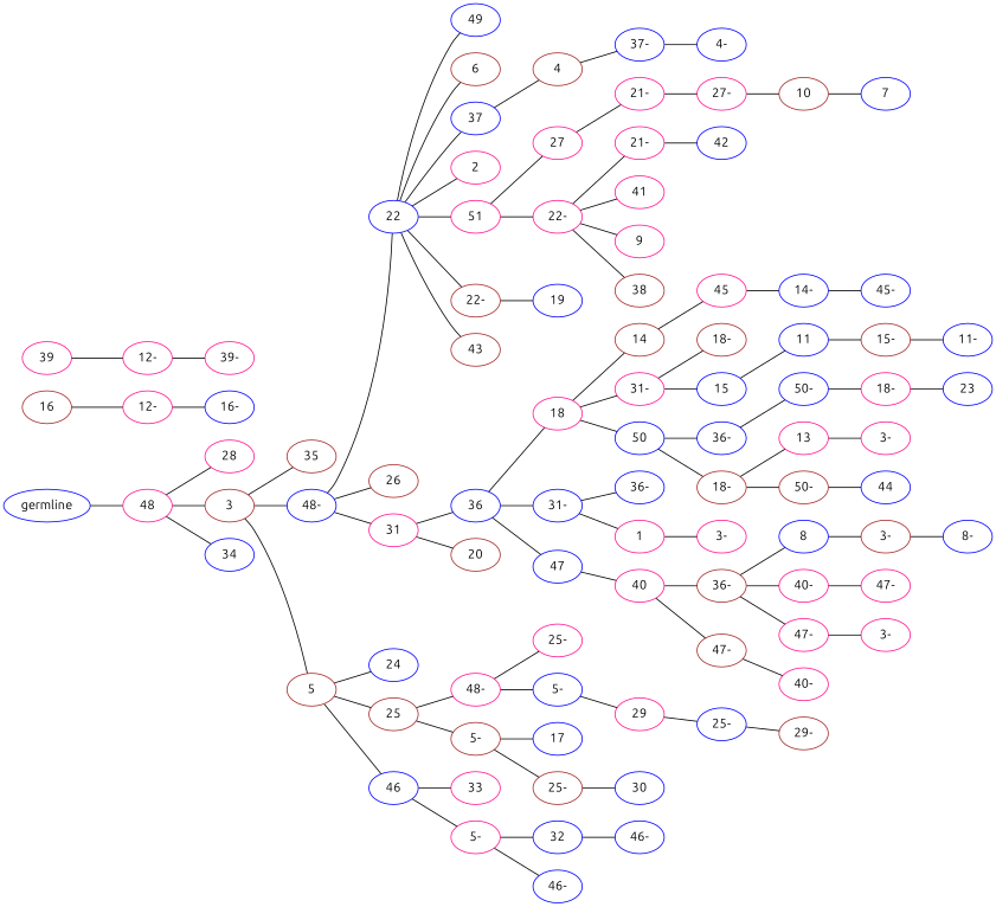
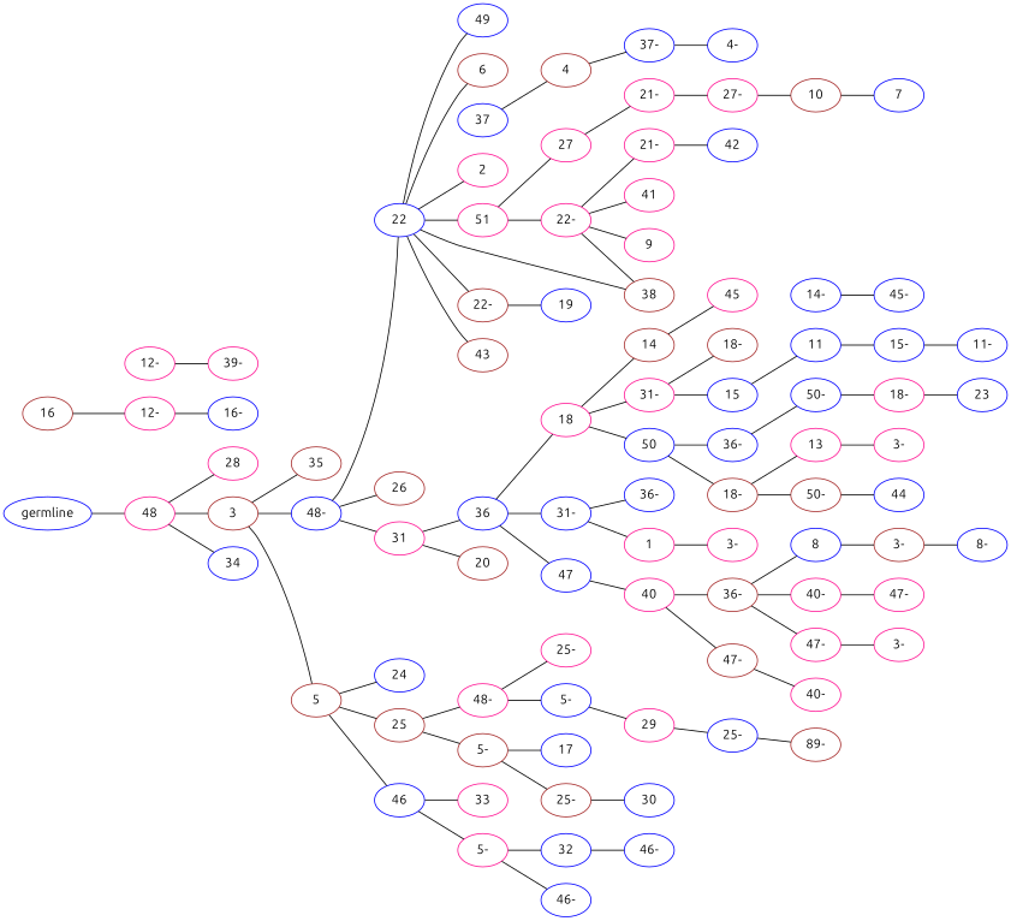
  graph {
    fontname=Ubuntu
    rankdir=LR
    node [color=blue fontname=Ubuntu]
    edge [fontname=Ubuntu]
    n1 [label=germline]
    n2 [color=deeppink label=48]
    n3 [color=deeppink label=28]
    n4 [color=brown label=3]
    n5 [label=34]
    n6 [color=brown label=35]
    n7 [label="48-"]
    n8 [color=brown label=5]
    n9 [label=22]
    n10 [color=brown label=26]
    n11 [color=deeppink label=31]
    n12 [label=24]
    n13 [color=brown label=25]
    n14 [label=46]
    n15 [label=37]
    n16 [color=deeppink label=2]
    n17 [color=deeppink label=51]
    n18 [color=brown label="22-"]
    n19 [color=brown label=43]
    n20 [label=49]
    n21 [color=brown label=6]
    n22 [label=36]
    n23 [color=brown label=20]
    n24 [color=brown label=4]
    n25 [color=deeppink label="22-"]
    n26 [color=deeppink label=27]
    n27 [label=19]
    n28 [label="37-"]
    n29 [label="4-"]
    n30 [color=deeppink label="21-"]
    n31 [color=brown label=38]
    n32 [color=deeppink label=41]
    n33 [color=deeppink label=9]
    n34 [color=deeppink label="21-"]
    n35 [label=42]
    n36 [color=deeppink label="27-"]
    n37 [color=brown label=10]
    n38 [label=7]
    n39 [color=deeppink label=18]
    n40 [label="31-"]
    n41 [label=47]
    n42 [color=brown label=14]
    n43 [color=deeppink label="31-"]
    n44 [label=50]
    n45 [color=deeppink label=1]
    n46 [label="36-"]
    n47 [color=deeppink label=40]
    n48 [color=brown label=16]
    n49 [color=deeppink label="12-"]
-   n50 [color=deeppink label=39]
    n51 [color=deeppink label="12-"]
    n52 [label="16-"]
    n53 [color=deeppink label="39-"]
    n54 [color=deeppink label=45]
    n55 [label=15]
    n56 [color=brown label="18-"]
    n57 [color=brown label="18-"]
    n58 [label="36-"]
    n59 [label="14-"]
    n60 [label="45-"]
    n61 [label=11]
-   n62 [color=brown label="15-"]
+   n62 [label="15-"]
    n63 [label="11-"]
    n64 [color=deeppink label=13]
    n65 [color=brown label="50-"]
    n66 [label="50-"]
    n67 [color=deeppink label="3-"]
    n68 [label=44]
    n69 [color=deeppink label="18-"]
    n70 [label=23]
    n71 [color=deeppink label="3-"]
    n72 [color=brown label="36-"]
    n73 [color=brown label="47-"]
    n74 [color=deeppink label="40-"]
    n75 [color=deeppink label="47-"]
    n76 [label=8]
    n77 [color=deeppink label="40-"]
    n78 [color=deeppink label="47-"]
    n79 [color=deeppink label="3-"]
    n80 [color=brown label="3-"]
    n81 [label="8-"]
    n82 [color=deeppink label="48-"]
    n83 [color=brown label="5-"]
    n84 [color=deeppink label=33]
    n85 [color=deeppink label="5-"]
    n86 [color=deeppink label="25-"]
    n87 [label="5-"]
    n88 [label=17]
    n89 [color=brown label="25-"]
    n90 [color=deeppink label=29]
    n91 [label="25-"]
-   n92 [color=brown label="29-"]
+   n92 [color=brown label="89-"]
    n93 [label=30]
    n94 [label=32]
    n95 [label="46-"]
    n96 [label="46-"]
    n1 -- n2
    n2 -- n3
    n2 -- n4
    n2 -- n5
    n4 -- n6
    n4 -- n7
    n4 -- n8
    n7 -- n9
    n7 -- n10
    n7 -- n11
    n8 -- n12
    n8 -- n13
    n8 -- n14
-   n9 -- n15
+   n9 -- n31
    n9 -- n16
    n9 -- n17
    n9 -- n18
    n9 -- n19
    n9 -- n20
    n9 -- n21
    n11 -- n22
    n11 -- n23
    n13 -- n82
    n13 -- n83
    n14 -- n84
    n14 -- n85
    n15 -- n24
    n17 -- n25
    n17 -- n26
    n18 -- n27
    n22 -- n39
    n22 -- n40
    n22 -- n41
    n24 -- n28
    n25 -- n30
    n25 -- n31
    n25 -- n32
    n25 -- n33
    n26 -- n34
    n28 -- n29
    n30 -- n35
    n34 -- n36
    n36 -- n37
    n37 -- n38
    n39 -- n42
    n39 -- n43
    n39 -- n44
    n40 -- n45
    n40 -- n46
    n41 -- n47
    n42 -- n54
    n43 -- n55
    n43 -- n56
    n44 -- n57
    n44 -- n58
    n45 -- n71
    n47 -- n72
    n47 -- n73
    n48 -- n49
    n49 -- n52
-   n50 -- n51
    n51 -- n53
-   n54 -- n59
    n55 -- n61
    n57 -- n64
    n57 -- n65
    n58 -- n66
    n59 -- n60
    n61 -- n62
    n62 -- n63
    n64 -- n67
    n65 -- n68
    n66 -- n69
    n69 -- n70
    n72 -- n74
    n72 -- n75
    n72 -- n76
    n73 -- n77
    n74 -- n78
    n75 -- n79
    n76 -- n80
    n80 -- n81
    n82 -- n86
    n82 -- n87
    n83 -- n88
    n83 -- n89
    n85 -- n94
    n85 -- n95
    n87 -- n90
    n89 -- n93
    n90 -- n91
    n91 -- n92
    n94 -- n96
  }
